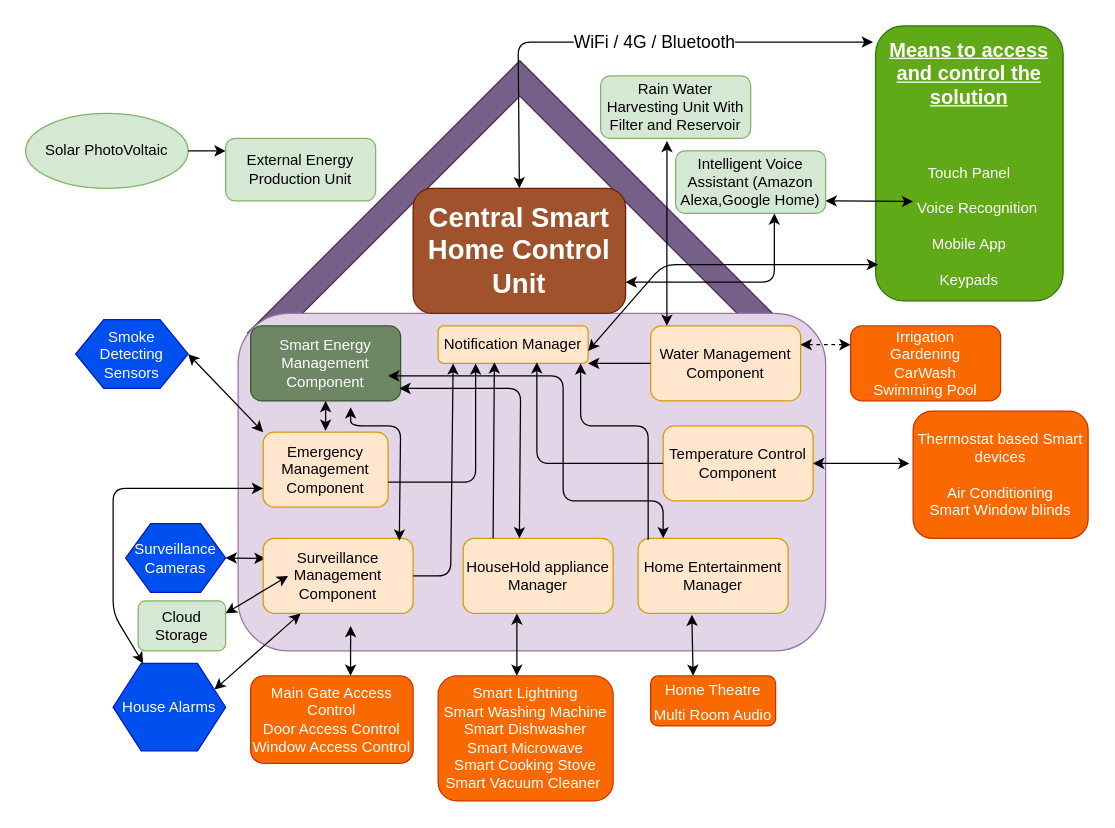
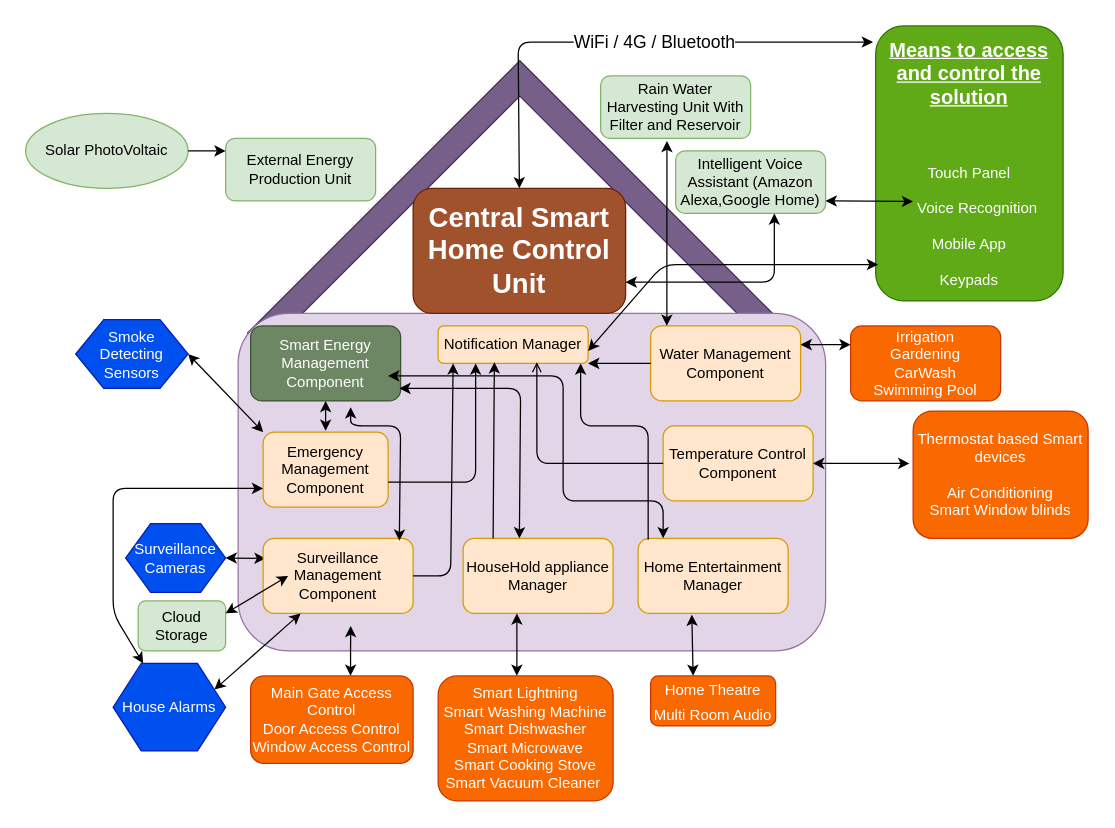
  <mxCell id="0" />
  <mxCell id="1" parent="0" />
  <mxCell id="2" value="" style="shape=corner;whiteSpace=wrap;html=1;rotation=45;fillColor=#76608a;strokeColor=#432D57;fontColor=#ffffff;" parent="1" vertex="1"><mxGeometry x="262" y="110" width="303.42" height="308.13" as="geometry" /></mxCell>
  <mxCell id="3" value="" style="rounded=1;whiteSpace=wrap;html=1;fillColor=#e1d5e7;strokeColor=#9673a6;" parent="1" vertex="1"><mxGeometry x="190" y="250" width="470" height="270" as="geometry" /></mxCell>
  <mxCell id="4" value="Home Entertainment Manager" style="rounded=1;whiteSpace=wrap;html=1;fillColor=#ffe6cc;strokeColor=#d79b00;" parent="1" vertex="1"><mxGeometry x="510" y="430" width="120" height="60" as="geometry" /></mxCell>
  <mxCell id="5" value="Smart Energy Management Component" style="rounded=1;whiteSpace=wrap;html=1;fillColor=#6d8764;strokeColor=#3A5431;fontColor=#ffffff;" parent="1" vertex="1"><mxGeometry x="200" y="260" width="120" height="60" as="geometry" /></mxCell>
  <mxCell id="6" value="HouseHold appliance Manager" style="rounded=1;whiteSpace=wrap;html=1;fillColor=#ffe6cc;strokeColor=#d79b00;" parent="1" vertex="1"><mxGeometry x="370" y="430" width="120" height="60" as="geometry" /></mxCell>
  <mxCell id="7" value="External Energy Production Unit" style="rounded=1;whiteSpace=wrap;html=1;fillColor=#d5e8d4;strokeColor=#82b366;" parent="1" vertex="1"><mxGeometry x="180" y="110" width="120" height="50" as="geometry" /></mxCell>
  <mxCell id="8" value="Solar PhotoVoltaic" style="ellipse;whiteSpace=wrap;html=1;fillColor=#d5e8d4;strokeColor=#82b366;" parent="1" vertex="1"><mxGeometry x="20" y="90" width="130" height="60" as="geometry" /></mxCell>
  <mxCell id="9" value="Cloud Storage" style="rounded=1;whiteSpace=wrap;html=1;fillColor=#d5e8d4;strokeColor=#82b366;" parent="1" vertex="1"><mxGeometry x="110" y="480" width="70" height="40" as="geometry" /></mxCell>
  <mxCell id="10" value="Rain Water Harvesting Unit With Filter and Reservoir" style="rounded=1;whiteSpace=wrap;html=1;fillColor=#d5e8d4;strokeColor=#82b366;" parent="1" vertex="1"><mxGeometry x="480" y="60" width="120" height="50" as="geometry" /></mxCell>
  <mxCell id="11" value="" style="endArrow=classic;startArrow=classic;html=1;entryX=1;entryY=0.5;entryDx=0;entryDy=0;exitX=0;exitY=0;exitDx=0;exitDy=0;" parent="1" source="37" target="14" edge="1"><mxGeometry width="50" height="50" relative="1" as="geometry"><mxPoint x="210" y="390" as="sourcePoint" /><mxPoint x="120.03" y="260" as="targetPoint" /></mxGeometry></mxCell>
  <mxCell id="12" value="" style="endArrow=classic;startArrow=classic;html=1;entryX=1;entryY=0.5;entryDx=0;entryDy=0;" parent="1" target="13" edge="1"><mxGeometry width="50" height="50" relative="1" as="geometry"><mxPoint x="212" y="446" as="sourcePoint" /><mxPoint x="110.03" y="190" as="targetPoint" /></mxGeometry></mxCell>
  <mxCell id="13" value="Surveillance Cameras" style="shape=hexagon;perimeter=hexagonPerimeter2;whiteSpace=wrap;html=1;fillColor=#0050ef;strokeColor=#001DBC;fontColor=#ffffff;" parent="1" vertex="1"><mxGeometry x="100" y="418.13" width="80" height="55" as="geometry" /></mxCell>
  <mxCell id="14" value="Smoke Detecting Sensors" style="shape=hexagon;perimeter=hexagonPerimeter2;whiteSpace=wrap;html=1;fillColor=#0050ef;strokeColor=#001DBC;fontColor=#ffffff;" parent="1" vertex="1"><mxGeometry x="60" y="255" width="90" height="55" as="geometry" /></mxCell>
  <mxCell id="15" value="&lt;u&gt;&lt;b&gt;&lt;font style=&quot;font-size: 16px&quot;&gt;Means to access and control the solution&lt;/font&gt;&lt;/b&gt;&lt;/u&gt;&lt;br&gt;&lt;br&gt;&lt;br&gt;&lt;br&gt;Touch Panel&lt;br&gt;&lt;br&gt;&amp;nbsp; &amp;nbsp; Voice Recognition&lt;br&gt;&lt;br&gt;Mobile App&lt;br&gt;&lt;br&gt;Keypads" style="rounded=1;whiteSpace=wrap;html=1;fillColor=#60a917;strokeColor=#2D7600;fontColor=#ffffff;" parent="1" vertex="1"><mxGeometry x="700" y="20" width="150" height="220" as="geometry" /></mxCell>
  <mxCell id="16" value="" style="endArrow=classic;startArrow=classic;html=1;entryX=-0.014;entryY=0.059;entryDx=0;entryDy=0;entryPerimeter=0;exitX=0.5;exitY=0;exitDx=0;exitDy=0;" parent="1" source="18" target="15" edge="1"><mxGeometry width="50" height="50" relative="1" as="geometry"><mxPoint x="414" y="126" as="sourcePoint" /><mxPoint x="415" y="20" as="targetPoint" /><Array as="points"><mxPoint x="414" y="33" /><mxPoint x="510" y="33" /></Array></mxGeometry></mxCell>
  <mxCell id="17" value="&lt;font style=&quot;font-size: 14px&quot;&gt;WiFi / 4G / &lt;font&gt;Bluetooth&lt;/font&gt;&lt;/font&gt;" style="edgeLabel;html=1;align=center;verticalAlign=middle;resizable=0;points=[];" vertex="1" connectable="0" parent="16"><mxGeometry x="0.128" relative="1" as="geometry"><mxPoint as="offset" /></mxGeometry></mxCell>
  <mxCell id="18" value="&lt;b&gt;&lt;font style=&quot;font-size: 22px&quot;&gt;Central Smart Home Control Unit&lt;/font&gt;&lt;/b&gt;" style="rounded=1;whiteSpace=wrap;html=1;fillColor=#a0522d;strokeColor=#6D1F00;fontColor=#ffffff;" parent="1" vertex="1"><mxGeometry x="330" y="150" width="170" height="100" as="geometry" /></mxCell>
  <mxCell id="19" value="" style="endArrow=classic;html=1;" parent="1" edge="1"><mxGeometry width="50" height="50" relative="1" as="geometry"><mxPoint x="150" y="120" as="sourcePoint" /><mxPoint x="180" y="120" as="targetPoint" /></mxGeometry></mxCell>
  <mxCell id="20" value="Water Management Component" style="rounded=1;whiteSpace=wrap;html=1;fillColor=#ffe6cc;strokeColor=#d79b00;" parent="1" vertex="1"><mxGeometry x="520" y="260" width="120" height="60" as="geometry" /></mxCell>
  <mxCell id="21" value="Irrigation &lt;br&gt;Gardening&lt;br&gt;CarWash&lt;br&gt;Swimming Pool" style="rounded=1;whiteSpace=wrap;html=1;fillColor=#fa6800;strokeColor=#C73500;fontColor=#ffffff;" parent="1" vertex="1"><mxGeometry x="680" y="260" width="120" height="60" as="geometry" /></mxCell>
  <mxCell id="22" value="" style="endArrow=classic;startArrow=classic;html=1;entryX=0.442;entryY=1.04;entryDx=0;entryDy=0;entryPerimeter=0;" parent="1" target="10" edge="1"><mxGeometry width="50" height="50" relative="1" as="geometry"><mxPoint x="533" y="260" as="sourcePoint" /><mxPoint x="520.03" y="164" as="targetPoint" /></mxGeometry></mxCell>
- <mxCell id="23" value="" style="endArrow=classic;startArrow=classic;html=1;exitX=0;exitY=0.25;exitDx=0;exitDy=0;entryX=1;entryY=0.25;entryDx=0;entryDy=0;dashed=1;" parent="1" source="21" target="20" edge="1"><mxGeometry width="50" height="50" relative="1" as="geometry"><mxPoint x="700" y="320" as="sourcePoint" /><mxPoint x="600" y="272" as="targetPoint" /></mxGeometry></mxCell>
+ <mxCell id="23" value="" style="endArrow=classic;startArrow=classic;html=1;exitX=0;exitY=0.25;exitDx=0;exitDy=0;entryX=1;entryY=0.25;entryDx=0;entryDy=0;" parent="1" source="21" target="20" edge="1"><mxGeometry width="50" height="50" relative="1" as="geometry"><mxPoint x="700" y="320" as="sourcePoint" /><mxPoint x="600" y="272" as="targetPoint" /></mxGeometry></mxCell>
  <mxCell id="24" value="" style="endArrow=classic;startArrow=classic;html=1;" parent="1" edge="1"><mxGeometry width="50" height="50" relative="1" as="geometry"><mxPoint x="260" y="344" as="sourcePoint" /><mxPoint x="260" y="320" as="targetPoint" /></mxGeometry></mxCell>
  <mxCell id="25" value="" style="endArrow=classic;startArrow=classic;html=1;exitX=0.167;exitY=0;exitDx=0;exitDy=0;exitPerimeter=0;" parent="1" source="4" edge="1"><mxGeometry width="50" height="50" relative="1" as="geometry"><mxPoint x="480" y="380" as="sourcePoint" /><mxPoint x="310" y="300" as="targetPoint" /><Array as="points"><mxPoint x="530" y="400" /><mxPoint x="450" y="400" /><mxPoint x="450" y="300" /></Array></mxGeometry></mxCell>
  <mxCell id="26" value="" style="endArrow=classic;startArrow=classic;html=1;exitX=0.375;exitY=0;exitDx=0;exitDy=0;exitPerimeter=0;" parent="1" source="6" edge="1"><mxGeometry width="50" height="50" relative="1" as="geometry"><mxPoint x="319" y="380" as="sourcePoint" /><mxPoint x="319" y="310" as="targetPoint" /><Array as="points"><mxPoint x="416" y="310" /></Array></mxGeometry></mxCell>
  <mxCell id="27" value="House Alarms" style="shape=hexagon;perimeter=hexagonPerimeter2;whiteSpace=wrap;html=1;fillColor=#0050ef;strokeColor=#001DBC;fontColor=#ffffff;" parent="1" vertex="1"><mxGeometry x="90" y="530" width="90" height="70" as="geometry" /></mxCell>
  <mxCell id="28" value="&lt;font style=&quot;font-size: 12px&quot;&gt;Smart Lightning&lt;br&gt;Smart Washing Machine&lt;br&gt;Smart Dishwasher&lt;br&gt;Smart Microwave&lt;br&gt;Smart Cooking Stove&lt;br&gt;Smart Vacuum Cleaner&amp;nbsp;&lt;br&gt;&lt;/font&gt;" style="rounded=1;whiteSpace=wrap;html=1;fillColor=#fa6800;strokeColor=#C73500;fontColor=#ffffff;" parent="1" vertex="1"><mxGeometry x="350" y="540" width="140" height="100" as="geometry" /></mxCell>
  <mxCell id="29" value="&lt;span style=&quot;font-size: 16px&quot;&gt;&lt;span style=&quot;font-size: 12px&quot;&gt;Home Theatre&lt;br&gt;Multi Room Audio&lt;br&gt;&lt;/span&gt;&lt;/span&gt;" style="rounded=1;whiteSpace=wrap;html=1;fillColor=#fa6800;strokeColor=#C73500;fontColor=#ffffff;" parent="1" vertex="1"><mxGeometry x="520" y="540" width="100" height="40" as="geometry" /></mxCell>
  <mxCell id="30" value="Temperature Control Component" style="rounded=1;whiteSpace=wrap;html=1;fillColor=#ffe6cc;strokeColor=#d79b00;" parent="1" vertex="1"><mxGeometry x="530" y="340" width="120" height="60" as="geometry" /></mxCell>
  <mxCell id="31" value="&lt;font style=&quot;font-size: 12px&quot;&gt;Thermostat based Smart devices&lt;br&gt;&lt;br&gt;Air Conditioning&lt;br&gt;Smart Window blinds&lt;br&gt;&lt;/font&gt;" style="rounded=1;whiteSpace=wrap;html=1;fillColor=#fa6800;strokeColor=#C73500;fontColor=#ffffff;" parent="1" vertex="1"><mxGeometry x="730" y="328.13" width="140" height="101.87" as="geometry" /></mxCell>
  <mxCell id="32" value="Intelligent Voice Assistant (Amazon Alexa,Google Home)" style="rounded=1;whiteSpace=wrap;html=1;fillColor=#d5e8d4;strokeColor=#82b366;" parent="1" vertex="1"><mxGeometry x="540" y="120" width="120" height="50" as="geometry" /></mxCell>
  <mxCell id="33" value="" style="endArrow=classic;startArrow=classic;html=1;entryX=0.358;entryY=1.017;entryDx=0;entryDy=0;exitX=0.34;exitY=0;exitDx=0;exitDy=0;entryPerimeter=0;exitPerimeter=0;" parent="1" source="29" target="4" edge="1"><mxGeometry width="50" height="50" relative="1" as="geometry"><mxPoint x="670" y="449.5" as="sourcePoint" /><mxPoint x="620" y="449" as="targetPoint" /></mxGeometry></mxCell>
  <mxCell id="34" value="" style="endArrow=classic;startArrow=classic;html=1;entryX=1;entryY=0.5;entryDx=0;entryDy=0;" parent="1" target="30" edge="1"><mxGeometry width="50" height="50" relative="1" as="geometry"><mxPoint x="727" y="370" as="sourcePoint" /><mxPoint x="690" y="354.5" as="targetPoint" /></mxGeometry></mxCell>
  <mxCell id="35" value="" style="endArrow=classic;startArrow=classic;html=1;exitX=0.45;exitY=0;exitDx=0;exitDy=0;exitPerimeter=0;" parent="1" source="28" edge="1"><mxGeometry width="50" height="50" relative="1" as="geometry"><mxPoint x="413.96" y="505.02" as="sourcePoint" /><mxPoint x="413" y="490" as="targetPoint" /></mxGeometry></mxCell>
  <mxCell id="36" value="Surveillance Management&lt;br&gt;Component" style="rounded=1;whiteSpace=wrap;html=1;fillColor=#ffe6cc;strokeColor=#d79b00;" parent="1" vertex="1"><mxGeometry x="210" y="430" width="120" height="60" as="geometry" /></mxCell>
  <mxCell id="37" value="Emergency Management Component" style="rounded=1;whiteSpace=wrap;html=1;fillColor=#ffe6cc;strokeColor=#d79b00;" parent="1" vertex="1"><mxGeometry x="210" y="345" width="100" height="60" as="geometry" /></mxCell>
  <mxCell id="38" value="" style="endArrow=classic;startArrow=classic;html=1;exitX=0.908;exitY=0.031;exitDx=0;exitDy=0;exitPerimeter=0;" parent="1" source="36" edge="1"><mxGeometry width="50" height="50" relative="1" as="geometry"><mxPoint x="372" y="411.02" as="sourcePoint" /><mxPoint x="280" y="325" as="targetPoint" /><Array as="points"><mxPoint x="320" y="340" /><mxPoint x="280" y="340" /></Array></mxGeometry></mxCell>
  <mxCell id="39" value="" style="endArrow=classic;startArrow=classic;html=1;entryX=1;entryY=0.25;entryDx=0;entryDy=0;" parent="1" target="9" edge="1"><mxGeometry width="50" height="50" relative="1" as="geometry"><mxPoint x="230" y="460" as="sourcePoint" /><mxPoint x="170" y="454" as="targetPoint" /></mxGeometry></mxCell>
  <mxCell id="40" value="&lt;font style=&quot;font-size: 12px&quot;&gt;Main Gate Access Control&lt;br&gt;Door Access Control&lt;br&gt;Window Access Control&lt;br&gt;&lt;/font&gt;" style="rounded=1;whiteSpace=wrap;html=1;fillColor=#fa6800;strokeColor=#C73500;fontColor=#ffffff;" parent="1" vertex="1"><mxGeometry x="200" y="540" width="130" height="70" as="geometry" /></mxCell>
  <mxCell id="41" value="" style="endArrow=classic;startArrow=classic;html=1;exitX=0.615;exitY=0;exitDx=0;exitDy=0;exitPerimeter=0;" parent="1" edge="1" source="40"><mxGeometry width="50" height="50" relative="1" as="geometry"><mxPoint x="280" y="510" as="sourcePoint" /><mxPoint x="280" y="500" as="targetPoint" /></mxGeometry></mxCell>
  <mxCell id="42" value="" style="endArrow=classic;startArrow=classic;html=1;exitX=0.25;exitY=1;exitDx=0;exitDy=0;entryX=1;entryY=0.25;entryDx=0;entryDy=0;" parent="1" source="36" target="27" edge="1"><mxGeometry width="50" height="50" relative="1" as="geometry"><mxPoint x="236.04" y="500" as="sourcePoint" /><mxPoint x="133" y="519" as="targetPoint" /></mxGeometry></mxCell>
  <mxCell id="43" value="" style="endArrow=classic;startArrow=classic;html=1;exitX=0;exitY=0.75;exitDx=0;exitDy=0;" parent="1" source="37" target="27" edge="1"><mxGeometry width="50" height="50" relative="1" as="geometry"><mxPoint x="237" y="377.26" as="sourcePoint" /><mxPoint x="110" y="418.13" as="targetPoint" /><Array as="points"><mxPoint x="90" y="390" /><mxPoint x="90" y="490" /></Array></mxGeometry></mxCell>
  <mxCell id="44" value="Notification Manager" style="rounded=1;whiteSpace=wrap;html=1;fillColor=#ffe6cc;strokeColor=#d79b00;" vertex="1" parent="1"><mxGeometry x="350" y="260" width="120" height="30" as="geometry" /></mxCell>
  <mxCell id="45" value="" style="endArrow=classic;startArrow=classic;html=1;" edge="1" parent="1"><mxGeometry width="50" height="50" relative="1" as="geometry"><mxPoint x="660" y="160" as="sourcePoint" /><mxPoint x="730" y="160.5" as="targetPoint" /></mxGeometry></mxCell>
  <mxCell id="46" value="" style="endArrow=classic;html=1;entryX=0.25;entryY=1;entryDx=0;entryDy=0;" edge="1" parent="1" target="44"><mxGeometry width="50" height="50" relative="1" as="geometry"><mxPoint x="310" y="385" as="sourcePoint" /><mxPoint x="380" y="340" as="targetPoint" /><Array as="points"><mxPoint x="380" y="385" /></Array></mxGeometry></mxCell>
  <mxCell id="47" value="" style="endArrow=classic;html=1;entryX=0.375;entryY=0.967;entryDx=0;entryDy=0;entryPerimeter=0;exitX=0.2;exitY=0;exitDx=0;exitDy=0;exitPerimeter=0;" edge="1" parent="1" source="6" target="44"><mxGeometry width="50" height="50" relative="1" as="geometry"><mxPoint x="395" y="404" as="sourcePoint" /><mxPoint x="440" y="354.07" as="targetPoint" /></mxGeometry></mxCell>
- <mxCell id="48" value="" style="endArrow=classic;html=1;exitX=0;exitY=0.5;exitDx=0;exitDy=0;entryX=0.658;entryY=0.967;entryDx=0;entryDy=0;entryPerimeter=0;" edge="1" parent="1" source="30" target="44"><mxGeometry width="50" height="50" relative="1" as="geometry"><mxPoint x="440" y="350" as="sourcePoint" /><mxPoint x="490" y="300" as="targetPoint" /><Array as="points"><mxPoint x="429" y="370" /></Array></mxGeometry></mxCell>
+ <mxCell id="48" value="" style="endArrow=open;html=1;exitX=0;exitY=0.5;exitDx=0;exitDy=0;entryX=0.658;entryY=0.967;entryDx=0;entryDy=0;entryPerimeter=0;" edge="1" parent="1" source="30" target="44"><mxGeometry width="50" height="50" relative="1" as="geometry"><mxPoint x="440" y="350" as="sourcePoint" /><mxPoint x="490" y="300" as="targetPoint" /><Array as="points"><mxPoint x="429" y="370" /></Array></mxGeometry></mxCell>
  <mxCell id="49" value="" style="endArrow=classic;html=1;entryX=1;entryY=1;entryDx=0;entryDy=0;exitX=0;exitY=0.5;exitDx=0;exitDy=0;" edge="1" parent="1" source="20" target="44"><mxGeometry width="50" height="50" relative="1" as="geometry"><mxPoint x="500" y="290" as="sourcePoint" /><mxPoint x="550" y="240" as="targetPoint" /></mxGeometry></mxCell>
  <mxCell id="50" value="" style="endArrow=classic;html=1;entryX=0.1;entryY=1;entryDx=0;entryDy=0;entryPerimeter=0;" edge="1" parent="1" target="44"><mxGeometry width="50" height="50" relative="1" as="geometry"><mxPoint x="330" y="460" as="sourcePoint" /><mxPoint x="380" y="410" as="targetPoint" /><Array as="points"><mxPoint x="360" y="460" /></Array></mxGeometry></mxCell>
  <mxCell id="51" value="" style="endArrow=classic;html=1;exitX=0.067;exitY=0.017;exitDx=0;exitDy=0;exitPerimeter=0;" edge="1" parent="1" source="4"><mxGeometry width="50" height="50" relative="1" as="geometry"><mxPoint x="414" y="340" as="sourcePoint" /><mxPoint x="464" y="290" as="targetPoint" /><Array as="points"><mxPoint x="518" y="340" /><mxPoint x="464" y="340" /></Array></mxGeometry></mxCell>
  <mxCell id="52" value="" style="endArrow=classic;startArrow=classic;html=1;entryX=0.658;entryY=1;entryDx=0;entryDy=0;entryPerimeter=0;" edge="1" parent="1" target="32"><mxGeometry width="50" height="50" relative="1" as="geometry"><mxPoint x="500" y="225" as="sourcePoint" /><mxPoint x="550" y="175" as="targetPoint" /><Array as="points"><mxPoint x="619" y="225" /></Array></mxGeometry></mxCell>
  <mxCell id="53" value="" style="endArrow=classic;startArrow=classic;html=1;entryX=0.013;entryY=0.868;entryDx=0;entryDy=0;entryPerimeter=0;" edge="1" parent="1" target="15"><mxGeometry width="50" height="50" relative="1" as="geometry"><mxPoint x="470" y="280" as="sourcePoint" /><mxPoint x="520" y="220" as="targetPoint" /><Array as="points"><mxPoint x="530" y="211" /><mxPoint x="630" y="211" /></Array></mxGeometry></mxCell>
